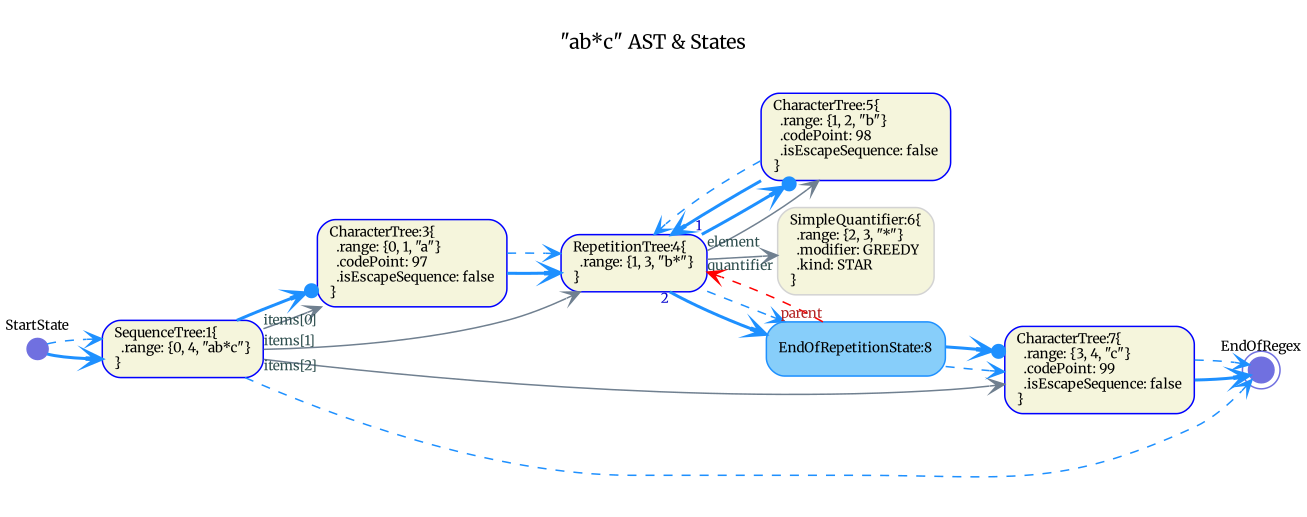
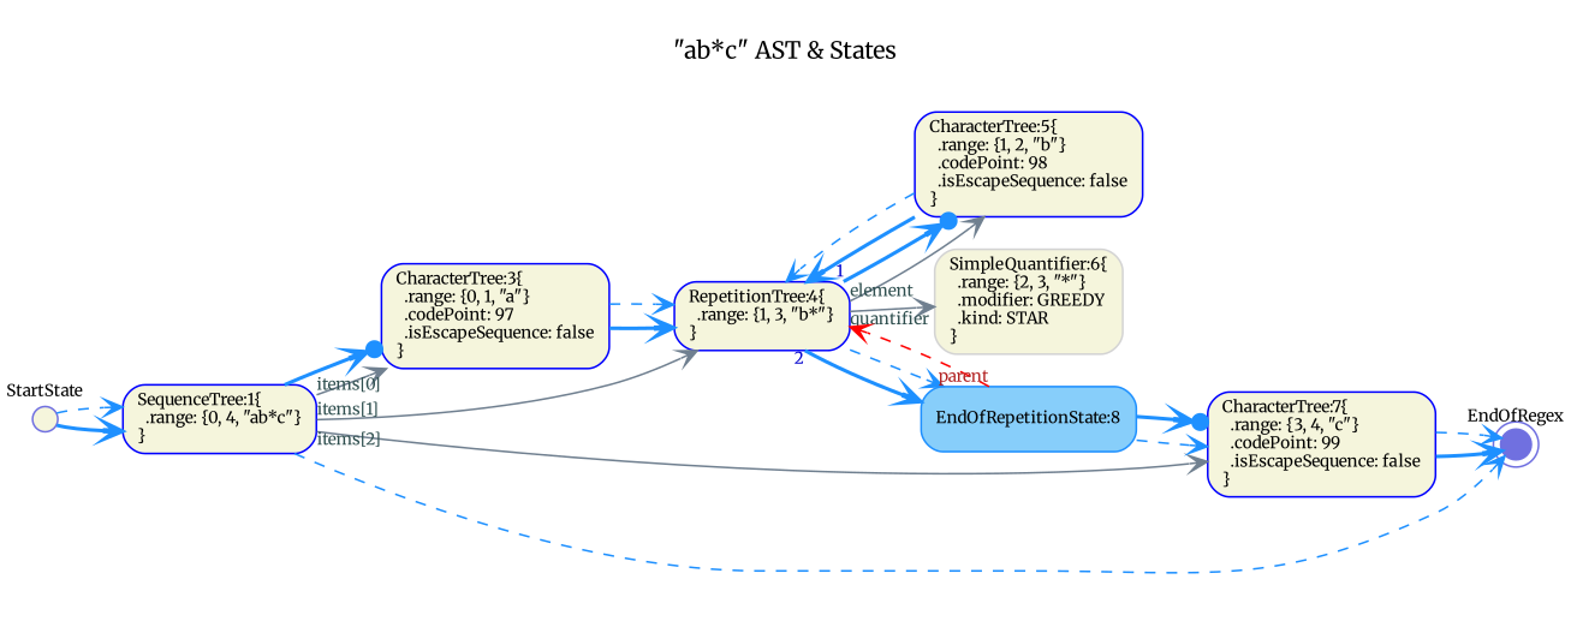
  digraph {
    fontname=Merriweather
    fontsize=13
    label="\"ab*c\" AST & States"
    labelloc=t
    rankdir=LR
    node [color=Blue fillcolor=Beige fixedsize=false fontname=Merriweather fontsize=9 shape=box style="rounded,filled"]
    edge [arrowhead=vee arrowtail=none color=DodgerBlue dir=both fontcolor=MediumBlue fontname=Merriweather fontsize=9 style=bold]
    n1 [label="SequenceTree:1\{\l  .range: \{0, 4, \"ab*c\"\}\l\}\l" width=0.75]
    n2 [label="CharacterTree:3\{\l  .range: \{0, 1, \"a\"\}\l  .codePoint: 97\l  .isEscapeSequence: false\l\}\l" width=0.75]
    n3 [label="RepetitionTree:4\{\l  .range: \{1, 3, \"b*\"\}\l\}\l" width=0.75]
    n4 [label="CharacterTree:7\{\l  .range: \{3, 4, \"c\"\}\l  .codePoint: 99\l  .isEscapeSequence: false\l\}\l" width=0.75]
    n5 [color="#7070E0" fillcolor="#7070E0" fixedsize=true label="EndOfRegex\l\l\l\l" shape=doublecircle width=0.12]
    n6 [label="CharacterTree:5\{\l  .range: \{1, 2, \"b\"\}\l  .codePoint: 98\l  .isEscapeSequence: false\l\}\l" width=0.75]
    n7 [color=LightGray label="SimpleQuantifier:6\{\l  .range: \{2, 3, \"*\"\}\l  .modifier: GREEDY\l  .kind: STAR\l\}\l" width=0.75]
    n8 [color=DodgerBlue fillcolor=LightSkyBlue label="EndOfRepetitionState:8\l" width=0.75]
-   n9 [color="#7070E0" fillcolor="#7070E0" fixedsize=true label="StartState\l\l\l\l" shape=circle width=0.20]
+   n9 [color="#7070E0" fixedsize=true label="StartState\l\l\l\l" shape=circle width=0.20]
    n1 -> n2 [color=SlateGray fontcolor=DarkSlateGray style=solid taillabel="items[0]"]
    n1 -> n2 [arrowhead=dotvee]
    n1 -> n3 [color=SlateGray fontcolor=DarkSlateGray style=solid taillabel="items[1]"]
    n1 -> n4 [color=SlateGray fontcolor=DarkSlateGray style=solid taillabel="items[2]"]
    n1 -> n5 [style=dashed]
    n2 -> n3
    n2 -> n3 [style=dashed]
    n3 -> n6 [color=SlateGray fontcolor=DarkSlateGray style=solid taillabel=element]
    n3 -> n6 [arrowhead=dotvee taillabel=1]
    n3 -> n7 [color=SlateGray fontcolor=DarkSlateGray style=solid taillabel=quantifier]
    n3 -> n8 [taillabel=2]
    n3 -> n8 [style=dashed]
    n4 -> n5
    n4 -> n5 [style=dashed]
    n6 -> n3
    n6 -> n3 [style=dashed]
    n8 -> n3 [color=Red fontcolor=Firebrick style=dashed taillabel=parent]
    n8 -> n4 [style=dashed]
    n8 -> n4 [arrowhead=dotvee]
    n9 -> n1
    n9 -> n1 [style=dashed]
  }
